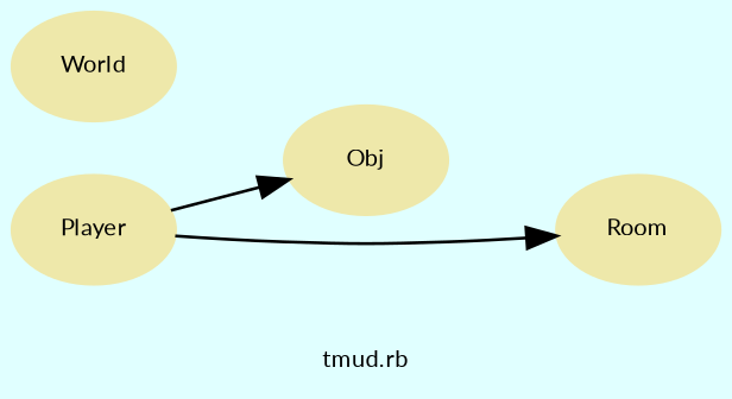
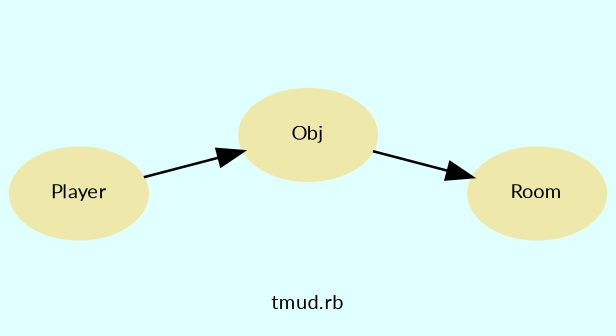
  digraph {
    bgcolor=lightcyan1
    compound=true
    fontname=Lato
    fontsize=8
    label="tmud.rb"
    rankdir=LR
    node [color=palegoldenrod fontcolor=black fontname=Lato fontsize=8 shape=ellipse style=filled]
    edge [fontname=Lato]
    n1 [label=Player]
    n2 [label=Obj]
    n3 [label=Room]
-   n4 [label=World]
    n1 -> n2
-   n1 -> n3
+   n2 -> n3
  }
